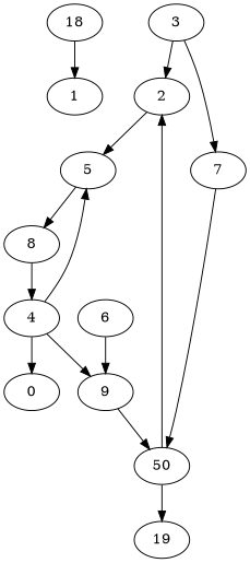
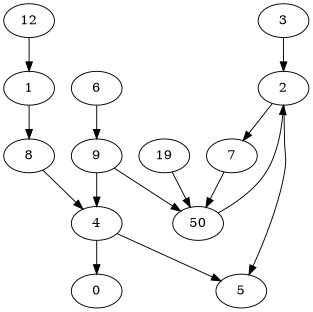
  digraph {
-   12 [label=18]
+   12
    1
    2
    5
    7
    3
    8
    n8 [label=50]
    4
    0
    6
    9
    n13 [label=19]
    12 -> 1
    2 -> 5
-   3 -> 7
-   5 -> 8
+   2 -> 7
+   1 -> 8
    7 -> n8
    3 -> 2
    8 -> 4
    n8 -> 2
-   n8 -> n13
+   n13 -> n8
    4 -> 5
    4 -> 0
    6 -> 9
    9 -> n8
-   4 -> 9
+   9 -> 4
  }
